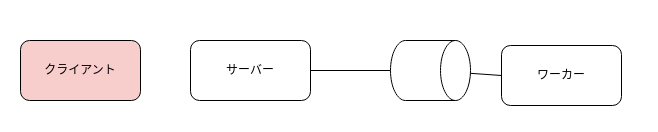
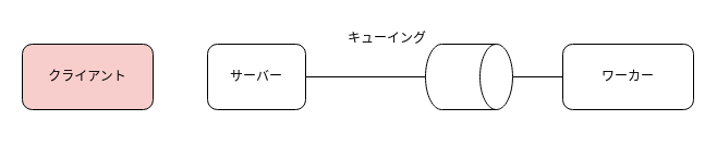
  <mxCell id="0" />
  <mxCell id="1" parent="0" />
  <mxCell id="2" style="edgeStyle=none;html=1;endArrow=none;endFill=0;" parent="1" source="3" target="6" edge="1"><mxGeometry relative="1" as="geometry" /></mxCell>
- <mxCell id="3" value="サーバー" style="rounded=1;whiteSpace=wrap;html=1;" parent="1" vertex="1"><mxGeometry x="190" y="40" width="120" height="60" as="geometry" /></mxCell>
+ <mxCell id="3" value="サーバー" style="rounded=1;whiteSpace=wrap;html=1;" parent="1" vertex="1"><mxGeometry x="190" y="40" width="90" height="60" as="geometry" /></mxCell>
  <mxCell id="4" value="クライアント" style="rounded=1;whiteSpace=wrap;html=1;fillColor=#f8cecc;" parent="1" vertex="1"><mxGeometry x="20" y="40" width="120" height="60" as="geometry" /></mxCell>
  <mxCell id="5" style="edgeStyle=none;html=1;entryX=0;entryY=0.5;entryDx=0;entryDy=0;endArrow=none;endFill=0;" parent="1" source="6" target="7" edge="1"><mxGeometry relative="1" as="geometry" /></mxCell>
  <mxCell id="6" value="" style="shape=cylinder3;whiteSpace=wrap;html=1;boundedLbl=1;backgroundOutline=1;size=15;rotation=90;" parent="1" vertex="1"><mxGeometry x="400" y="30" width="60" height="80" as="geometry" /></mxCell>
- <mxCell id="7" value="ワーカー" style="rounded=1;whiteSpace=wrap;html=1;" parent="1" vertex="1"><mxGeometry x="501" y="45" width="120" height="60" as="geometry" /></mxCell>
+ <mxCell id="7" value="ワーカー" style="rounded=1;whiteSpace=wrap;html=1;" parent="1" vertex="1"><mxGeometry x="516" y="40" width="120" height="60" as="geometry" /></mxCell>
+ <mxCell id="8" value="キューイング" style="text;html=1;strokeColor=none;fillColor=none;align=center;verticalAlign=middle;whiteSpace=wrap;rounded=0;" parent="1" vertex="1"><mxGeometry x="310" y="20" width="90" height="30" as="geometry" /></mxCell>
